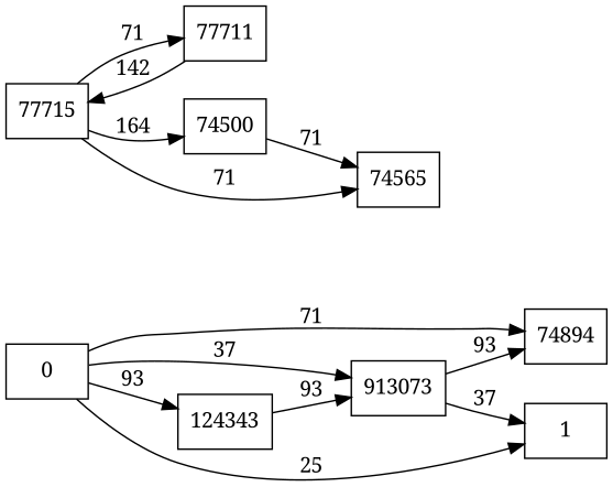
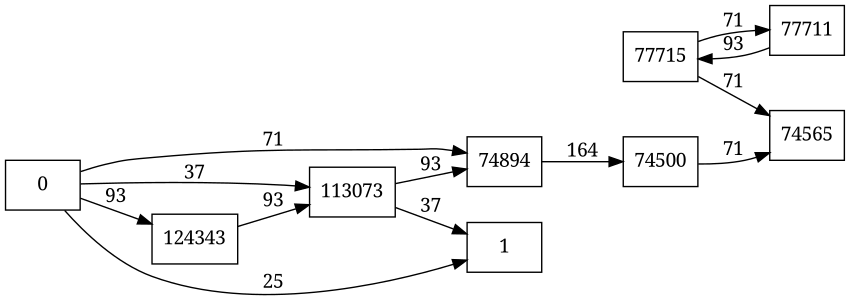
  digraph {
    fontname="Noto Serif"
    rankdir=LR
    node [fontname="Noto Serif" shape=rectangle]
    edge [fontname="Noto Serif"]
    n1 [label=74894]
    74500
    74565
    77711
    77715
-   113073 [label=913073]
+   113073
    1
    124343
    0
-   77715 -> 74500 [label=164]
+   n1 -> 74500 [label=164]
    74500 -> 74565 [label=71]
-   77711 -> 77715 [label=142]
+   77711 -> 77715 [label=93]
    77715 -> 74565 [label=71]
    77715 -> 77711 [label=71]
    113073 -> n1 [label=93]
    113073 -> 1 [label=37]
    124343 -> 113073 [label=93]
    0 -> n1 [label=71]
    0 -> 113073 [label=37]
    0 -> 1 [label=25]
    0 -> 124343 [label=93]
  }
